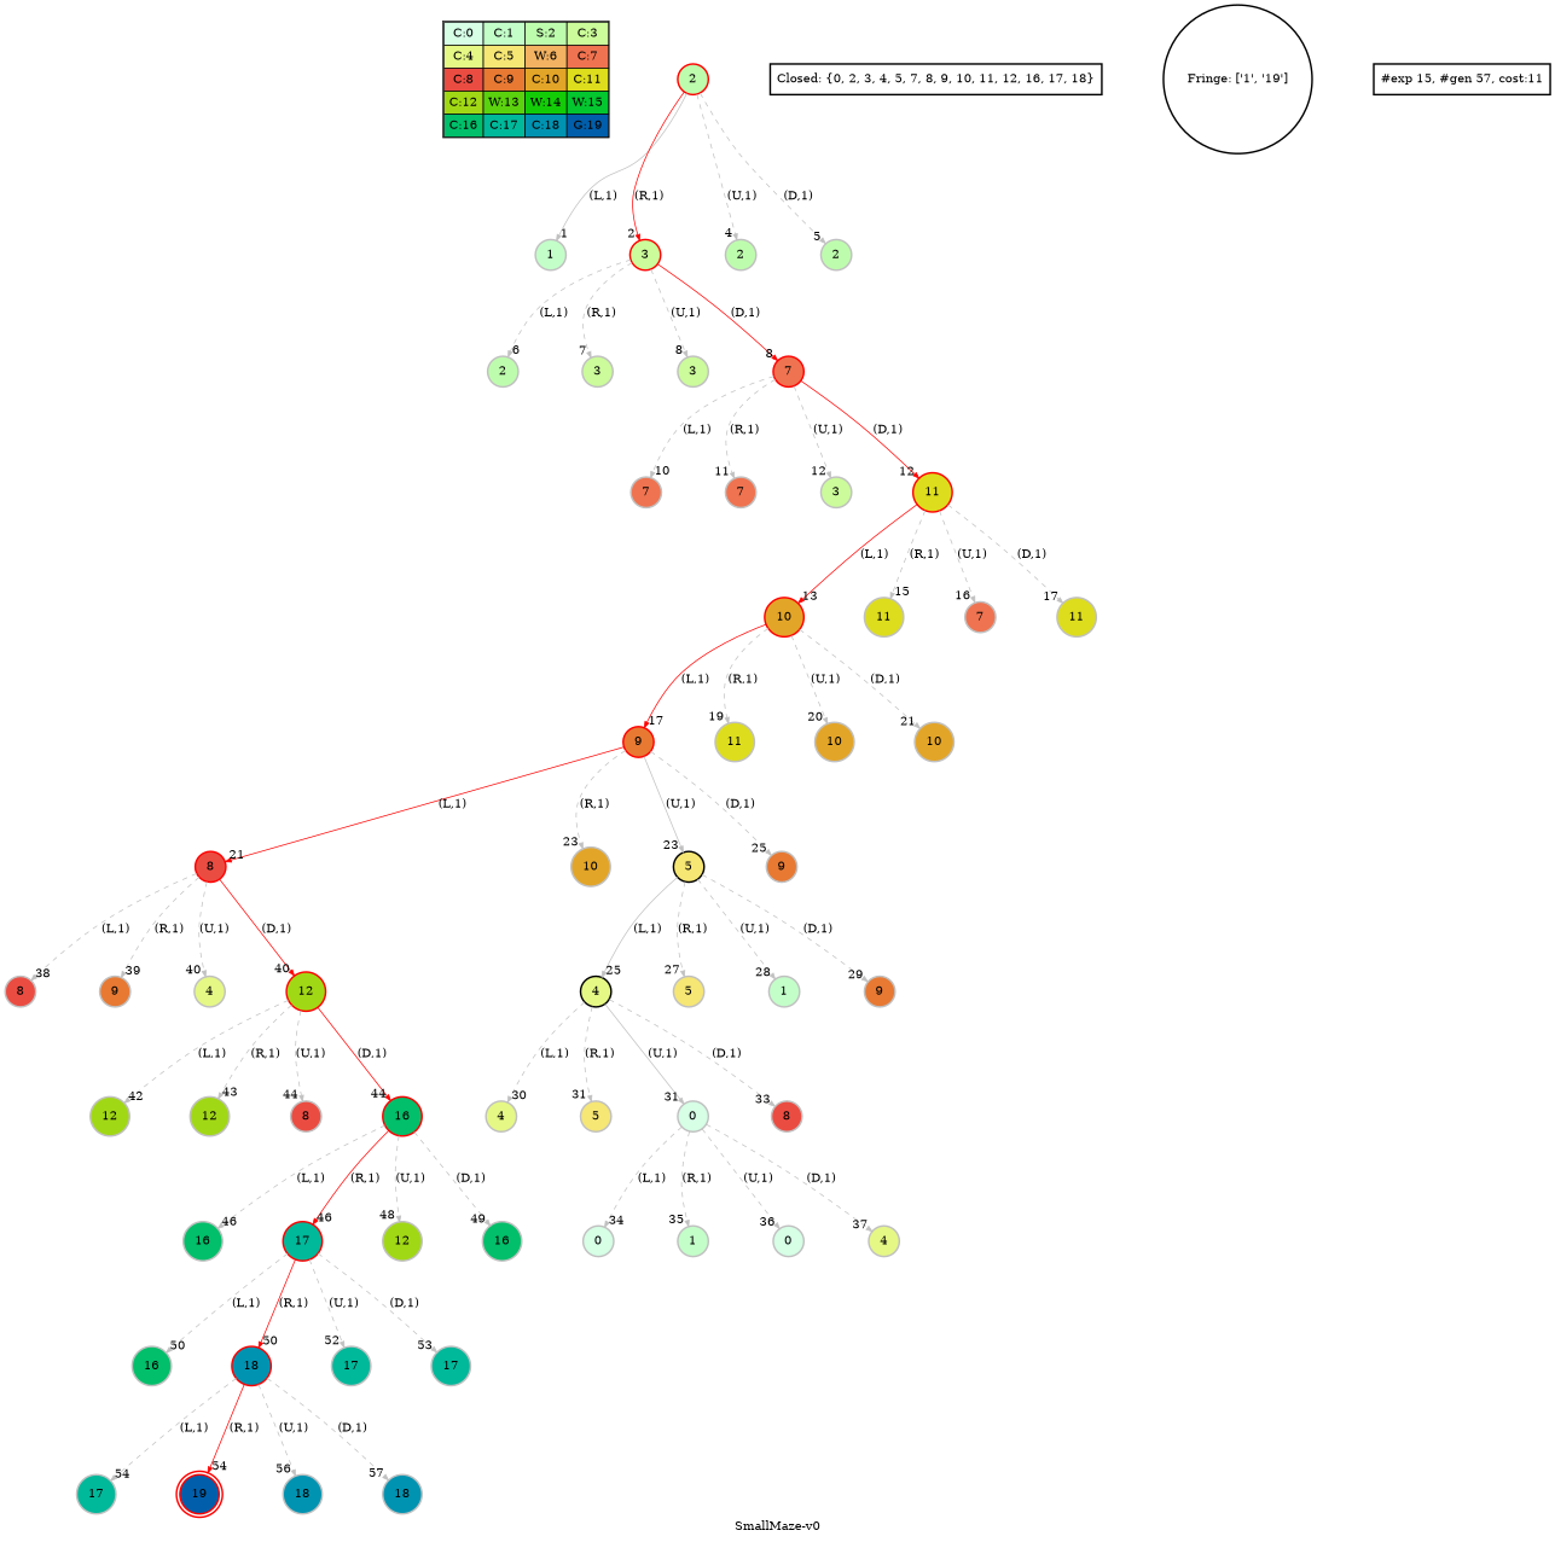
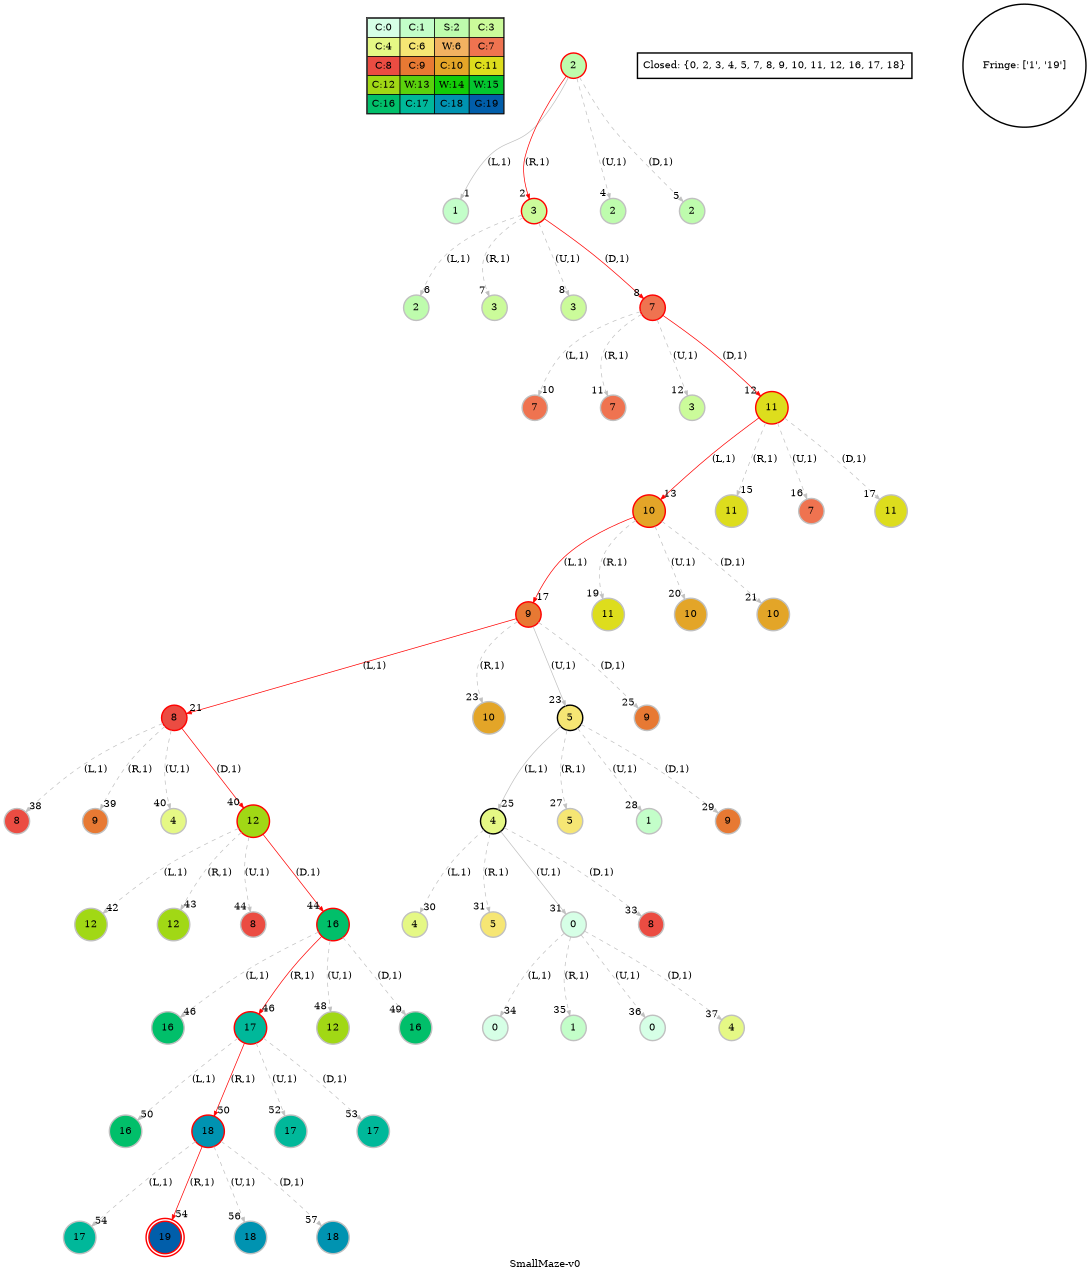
  digraph {
    label="SmallMaze-v0"
    nodesep=1
    ranksep=1.2
    node [penwidth=2 shape=circle color=grey style=filled]
    edge [arrowsize=0.7 color=grey headlabel=" 8 " style=dashed]
-   n1 [label=<<table border="1" cellpadding="5" cellspacing="0" cellborder="1"><tr><td bgcolor="0.39803922 0.15947579 0.99679532 1.        ">C:0</td><td bgcolor="0.35098039 0.23194764 0.99315867 1.        ">C:1</td><td bgcolor="0.29607843 0.31486959 0.98720184 1.        ">S:2</td><td bgcolor="0.24901961 0.38410575 0.98063477 1.        ">C:3</td></tr><tr><td bgcolor="0.19411765 0.46220388 0.97128103 1.        ">C:4</td><td bgcolor="0.14705882 0.52643216 0.96182564 1.        ">C:5</td><td bgcolor="0.09215686 0.59770746 0.94913494 1.        ">W:6</td><td bgcolor="0.0372549  0.66454018 0.93467977 1.        ">C:7</td></tr><tr><td bgcolor="0.00980392 0.71791192 0.92090552 1.        ">C:8</td><td bgcolor="0.06470588 0.77520398 0.9032472  1.        ">C:9</td><td bgcolor="0.11176471 0.81974048 0.88677369 1.        ">C:10</td><td bgcolor="0.16666667 0.8660254  0.8660254  1.        ">C:11</td></tr><tr><td bgcolor="0.21372549 0.9005867  0.84695821 1.        ">C:12</td><td bgcolor="0.26862745 0.93467977 0.82325295 1.        ">W:13</td><td bgcolor="0.32352941 0.96182564 0.79801723 1.        ">W:14</td><td bgcolor="0.37058824 0.97940977 0.77520398 1.        ">W:15</td></tr><tr><td bgcolor="0.4254902  0.99315867 0.74725253 1.        ">C:16</td><td bgcolor="0.47254902 0.99907048 0.72218645 1.        ">C:17</td><td bgcolor="0.52745098 0.99907048 0.69169844 1.        ">C:18</td><td bgcolor="0.5745098  0.99315867 0.66454018 1.        ">G:19</td></tr></table>> shape=plaintext color="" style=""]
+   n1 [label=<<table border="1" cellpadding="5" cellspacing="0" cellborder="1"><tr><td bgcolor="0.39803922 0.15947579 0.99679532 1.        ">C:0</td><td bgcolor="0.35098039 0.23194764 0.99315867 1.        ">C:1</td><td bgcolor="0.29607843 0.31486959 0.98720184 1.        ">S:2</td><td bgcolor="0.24901961 0.38410575 0.98063477 1.        ">C:3</td></tr><tr><td bgcolor="0.19411765 0.46220388 0.97128103 1.        ">C:4</td><td bgcolor="0.14705882 0.52643216 0.96182564 1.        ">C:6</td><td bgcolor="0.09215686 0.59770746 0.94913494 1.        ">W:6</td><td bgcolor="0.0372549  0.66454018 0.93467977 1.        ">C:7</td></tr><tr><td bgcolor="0.00980392 0.71791192 0.92090552 1.        ">C:8</td><td bgcolor="0.06470588 0.77520398 0.9032472  1.        ">C:9</td><td bgcolor="0.11176471 0.81974048 0.88677369 1.        ">C:10</td><td bgcolor="0.16666667 0.8660254  0.8660254  1.        ">C:11</td></tr><tr><td bgcolor="0.21372549 0.9005867  0.84695821 1.        ">C:12</td><td bgcolor="0.26862745 0.93467977 0.82325295 1.        ">W:13</td><td bgcolor="0.32352941 0.96182564 0.79801723 1.        ">W:14</td><td bgcolor="0.37058824 0.97940977 0.77520398 1.        ">W:15</td></tr><tr><td bgcolor="0.4254902  0.99315867 0.74725253 1.        ">C:16</td><td bgcolor="0.47254902 0.99907048 0.72218645 1.        ">C:17</td><td bgcolor="0.52745098 0.99907048 0.69169844 1.        ">C:18</td><td bgcolor="0.5745098  0.99315867 0.66454018 1.        ">G:19</td></tr></table>> shape=plaintext color="" style=""]
    n2 [color=red fillcolor="0.29607843 0.31486959 0.98720184 1.        " label=2]
    n3 [fillcolor="0.35098039 0.23194764 0.99315867 1.        " label=1]
    n4 [color=red fillcolor="0.24901961 0.38410575 0.98063477 1.        " label=3]
    n5 [fillcolor="0.29607843 0.31486959 0.98720184 1.        " label=2]
    n6 [fillcolor="0.29607843 0.31486959 0.98720184 1.        " label=2]
    n7 [fillcolor="0.29607843 0.31486959 0.98720184 1.        " label=2]
    n8 [fillcolor="0.24901961 0.38410575 0.98063477 1.        " label=3]
    n9 [fillcolor="0.24901961 0.38410575 0.98063477 1.        " label=3]
    n10 [color=red fillcolor="0.0372549  0.66454018 0.93467977 1.        " label=7]
    n11 [label="Closed: {0, 2, 3, 4, 5, 7, 8, 9, 10, 11, 12, 16, 17, 18}" shape=box color="" style=""]
    n12 [label="Fringe: ['1', '19']" color="" style=""]
    n13 [fillcolor="0.0372549  0.66454018 0.93467977 1.        " label=7]
    n14 [fillcolor="0.0372549  0.66454018 0.93467977 1.        " label=7]
    n15 [fillcolor="0.24901961 0.38410575 0.98063477 1.        " label=3]
    n16 [color=red fillcolor="0.16666667 0.8660254  0.8660254  1.        " label=11]
    n17 [color=red fillcolor="0.11176471 0.81974048 0.88677369 1.        " label=10]
    n18 [fillcolor="0.16666667 0.8660254  0.8660254  1.        " label=11]
    n19 [fillcolor="0.0372549  0.66454018 0.93467977 1.        " label=7]
    n20 [fillcolor="0.16666667 0.8660254  0.8660254  1.        " label=11]
    n21 [color=red fillcolor="0.06470588 0.77520398 0.9032472  1.        " label=9]
    n22 [fillcolor="0.16666667 0.8660254  0.8660254  1.        " label=11]
    n23 [fillcolor="0.11176471 0.81974048 0.88677369 1.        " label=10]
    n24 [fillcolor="0.11176471 0.81974048 0.88677369 1.        " label=10]
    n25 [color=red fillcolor="0.00980392 0.71791192 0.92090552 1.        " label=8]
    n26 [fillcolor="0.11176471 0.81974048 0.88677369 1.        " label=10]
    n27 [color=black fillcolor="0.14705882 0.52643216 0.96182564 1.        " label=5]
    n28 [fillcolor="0.06470588 0.77520398 0.9032472  1.        " label=9]
    n29 [fillcolor="0.00980392 0.71791192 0.92090552 1.        " label=8]
    n30 [fillcolor="0.06470588 0.77520398 0.9032472  1.        " label=9]
    n31 [fillcolor="0.19411765 0.46220388 0.97128103 1.        " label=4]
    n32 [color=red fillcolor="0.21372549 0.9005867  0.84695821 1.        " label=12]
    n33 [color=black fillcolor="0.19411765 0.46220388 0.97128103 1.        " label=4]
    n34 [fillcolor="0.14705882 0.52643216 0.96182564 1.        " label=5]
    n35 [fillcolor="0.35098039 0.23194764 0.99315867 1.        " label=1]
    n36 [fillcolor="0.06470588 0.77520398 0.9032472  1.        " label=9]
    n37 [fillcolor="0.21372549 0.9005867  0.84695821 1.        " label=12]
    n38 [fillcolor="0.21372549 0.9005867  0.84695821 1.        " label=12]
    n39 [fillcolor="0.00980392 0.71791192 0.92090552 1.        " label=8]
    n40 [color=red fillcolor="0.4254902  0.99315867 0.74725253 1.        " label=16]
    n41 [fillcolor="0.19411765 0.46220388 0.97128103 1.        " label=4]
    n42 [fillcolor="0.14705882 0.52643216 0.96182564 1.        " label=5]
    n43 [fillcolor="0.39803922 0.15947579 0.99679532 1.        " label=0]
    n44 [fillcolor="0.00980392 0.71791192 0.92090552 1.        " label=8]
    n45 [fillcolor="0.39803922 0.15947579 0.99679532 1.        " label=0]
    n46 [fillcolor="0.35098039 0.23194764 0.99315867 1.        " label=1]
    n47 [fillcolor="0.39803922 0.15947579 0.99679532 1.        " label=0]
    n48 [fillcolor="0.19411765 0.46220388 0.97128103 1.        " label=4]
    n49 [fillcolor="0.4254902  0.99315867 0.74725253 1.        " label=16]
    n50 [color=red fillcolor="0.47254902 0.99907048 0.72218645 1.        " label=17]
    n51 [fillcolor="0.21372549 0.9005867  0.84695821 1.        " label=12]
    n52 [fillcolor="0.4254902  0.99315867 0.74725253 1.        " label=16]
    n53 [fillcolor="0.4254902  0.99315867 0.74725253 1.        " label=16]
    n54 [color=red fillcolor="0.52745098 0.99907048 0.69169844 1.        " label=18]
    n55 [fillcolor="0.47254902 0.99907048 0.72218645 1.        " label=17]
    n56 [fillcolor="0.47254902 0.99907048 0.72218645 1.        " label=17]
    n57 [fillcolor="0.47254902 0.99907048 0.72218645 1.        " label=17]
    n58 [color=red fillcolor="0.5745098  0.99315867 0.66454018 1.        " label=19 peripheries=2]
    n59 [fillcolor="0.52745098 0.99907048 0.69169844 1.        " label=18]
    n60 [fillcolor="0.52745098 0.99907048 0.69169844 1.        " label=18]
-   "#exp 15, #gen 57, cost:11" [shape=box color="" style=""]
    subgraph sub_1 {
      label=Map
      n1
    }
    n2 -> n3 [headlabel=" 1 " label="(L,1)" style=""]
    n2 -> n4 [color=red headlabel=" 2 " label="(R,1)" style=""]
    n2 -> n5 [headlabel=" 4 " label="(U,1)"]
    n2 -> n6 [headlabel=" 5 " label="(D,1)"]
    n4 -> n7 [headlabel=" 6 " label="(L,1)"]
    n4 -> n8 [headlabel=" 7 " label="(R,1)"]
    n4 -> n9 [label="(U,1)"]
    n4 -> n10 [color=red label="(D,1)" style=""]
    n10 -> n13 [headlabel=" 10 " label="(L,1)"]
    n10 -> n14 [headlabel=" 11 " label="(R,1)"]
    n10 -> n15 [headlabel=" 12 " label="(U,1)"]
    n10 -> n16 [color=red headlabel=" 12 " label="(D,1)" style=""]
    n16 -> n17 [color=red headlabel=" 13 " label="(L,1)" style=""]
    n16 -> n18 [headlabel=" 15 " label="(R,1)"]
    n16 -> n19 [headlabel=" 16 " label="(U,1)"]
    n16 -> n20 [headlabel=" 17 " label="(D,1)"]
    n17 -> n21 [color=red headlabel=" 17 " label="(L,1)" style=""]
    n17 -> n22 [headlabel=" 19 " label="(R,1)"]
    n17 -> n23 [headlabel=" 20 " label="(U,1)"]
    n17 -> n24 [headlabel=" 21 " label="(D,1)"]
    n21 -> n25 [color=red headlabel=" 21 " label="(L,1)" style=""]
    n21 -> n26 [headlabel=" 23 " label="(R,1)"]
    n21 -> n27 [headlabel=" 23 " label="(U,1)" style=""]
    n21 -> n28 [headlabel=" 25 " label="(D,1)"]
    n25 -> n29 [headlabel=" 38 " label="(L,1)"]
    n25 -> n30 [headlabel=" 39 " label="(R,1)"]
    n25 -> n31 [headlabel=" 40 " label="(U,1)"]
    n25 -> n32 [color=red headlabel=" 40 " label="(D,1)" style=""]
    n27 -> n33 [headlabel=" 25 " label="(L,1)" style=""]
    n27 -> n34 [headlabel=" 27 " label="(R,1)"]
    n27 -> n35 [headlabel=" 28 " label="(U,1)"]
    n27 -> n36 [headlabel=" 29 " label="(D,1)"]
    n32 -> n37 [headlabel=" 42 " label="(L,1)"]
    n32 -> n38 [headlabel=" 43 " label="(R,1)"]
    n32 -> n39 [headlabel=" 44 " label="(U,1)"]
    n32 -> n40 [color=red headlabel=" 44 " label="(D,1)" style=""]
    n33 -> n41 [headlabel=" 30 " label="(L,1)"]
    n33 -> n42 [headlabel=" 31 " label="(R,1)"]
    n33 -> n43 [headlabel=" 31 " label="(U,1)" style=""]
    n33 -> n44 [headlabel=" 33 " label="(D,1)"]
    n40 -> n49 [headlabel=" 46 " label="(L,1)"]
    n40 -> n50 [color=red headlabel=" 46 " label="(R,1)" style=""]
    n40 -> n51 [headlabel=" 48 " label="(U,1)"]
    n40 -> n52 [headlabel=" 49 " label="(D,1)"]
    n43 -> n45 [headlabel=" 34 " label="(L,1)"]
    n43 -> n46 [headlabel=" 35 " label="(R,1)"]
    n43 -> n47 [headlabel=" 36 " label="(U,1)"]
    n43 -> n48 [headlabel=" 37 " label="(D,1)"]
    n50 -> n53 [headlabel=" 50 " label="(L,1)"]
    n50 -> n54 [color=red headlabel=" 50 " label="(R,1)" style=""]
    n50 -> n55 [headlabel=" 52 " label="(U,1)"]
    n50 -> n56 [headlabel=" 53 " label="(D,1)"]
    n54 -> n57 [headlabel=" 54 " label="(L,1)"]
    n54 -> n58 [color=red headlabel=" 54 " label="(R,1)" style=""]
    n54 -> n59 [headlabel=" 56 " label="(U,1)"]
    n54 -> n60 [headlabel=" 57 " label="(D,1)"]
  }
